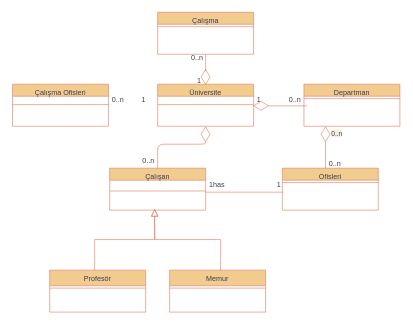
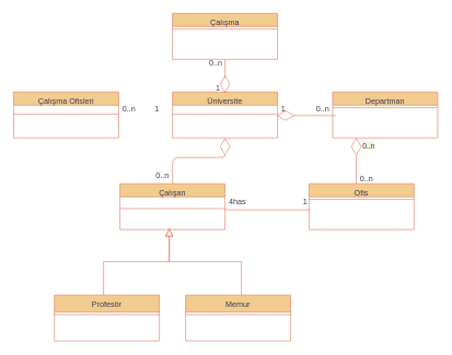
  <mxCell id="0" />
  <mxCell id="1" parent="0" />
  <mxCell id="2" value="Profesör" style="swimlane;fontStyle=0;align=center;verticalAlign=top;childLayout=stackLayout;horizontal=1;startSize=26;horizontalStack=0;resizeParent=1;resizeLast=0;collapsible=1;marginBottom=0;rounded=0;shadow=0;strokeWidth=1;fillColor=#F2CC8F;strokeColor=#E07A5F;fontColor=#393C56;" vertex="1" parent="1"><mxGeometry x="82" y="450" width="160" height="70" as="geometry"><mxRectangle x="130" y="380" width="160" height="26" as="alternateBounds" /></mxGeometry></mxCell>
  <mxCell id="3" value="" style="line;html=1;strokeWidth=1;align=left;verticalAlign=middle;spacingTop=-1;spacingLeft=3;spacingRight=3;rotatable=0;labelPosition=right;points=[];portConstraint=eastwest;fillColor=#F2CC8F;strokeColor=#E07A5F;fontColor=#393C56;labelBackgroundColor=#F4F1DE;" vertex="1" parent="2"><mxGeometry y="26" width="160" height="8" as="geometry" /></mxCell>
  <mxCell id="4" value="Memur" style="swimlane;fontStyle=0;align=center;verticalAlign=top;childLayout=stackLayout;horizontal=1;startSize=26;horizontalStack=0;resizeParent=1;resizeLast=0;collapsible=1;marginBottom=0;rounded=0;shadow=0;strokeWidth=1;fillColor=#F2CC8F;strokeColor=#E07A5F;fontColor=#393C56;" vertex="1" parent="1"><mxGeometry x="282" y="450" width="160" height="70" as="geometry"><mxRectangle x="340" y="380" width="170" height="26" as="alternateBounds" /></mxGeometry></mxCell>
  <mxCell id="5" value="" style="line;html=1;strokeWidth=1;align=left;verticalAlign=middle;spacingTop=-1;spacingLeft=3;spacingRight=3;rotatable=0;labelPosition=right;points=[];portConstraint=eastwest;fillColor=#F2CC8F;strokeColor=#E07A5F;fontColor=#393C56;labelBackgroundColor=#F4F1DE;" vertex="1" parent="4"><mxGeometry y="26" width="160" height="8" as="geometry" /></mxCell>
  <mxCell id="6" value="" style="endArrow=block;endSize=10;endFill=0;shadow=0;strokeWidth=1;rounded=0;edgeStyle=elbowEdgeStyle;elbow=vertical;strokeColor=#E07A5F;fontColor=#393C56;labelBackgroundColor=#F4F1DE;" edge="1" parent="1"><mxGeometry width="160" relative="1" as="geometry"><mxPoint x="157" y="450" as="sourcePoint" /><mxPoint x="257" y="348" as="targetPoint" /></mxGeometry></mxCell>
  <mxCell id="7" value="" style="endArrow=block;endSize=10;endFill=0;shadow=0;strokeWidth=1;rounded=0;edgeStyle=elbowEdgeStyle;elbow=vertical;strokeColor=#E07A5F;fontColor=#393C56;labelBackgroundColor=#F4F1DE;" edge="1" parent="1"><mxGeometry width="160" relative="1" as="geometry"><mxPoint x="367" y="450" as="sourcePoint" /><mxPoint x="257" y="348" as="targetPoint" /></mxGeometry></mxCell>
  <mxCell id="8" value="Çalışan" style="swimlane;fontStyle=0;align=center;verticalAlign=top;childLayout=stackLayout;horizontal=1;startSize=20;horizontalStack=0;resizeParent=1;resizeLast=0;collapsible=1;marginBottom=0;rounded=0;shadow=0;strokeWidth=1;fillColor=#F2CC8F;strokeColor=#E07A5F;fontColor=#393C56;" vertex="1" parent="1"><mxGeometry x="182" y="280" width="160" height="70" as="geometry"><mxRectangle x="340" y="380" width="170" height="26" as="alternateBounds" /></mxGeometry></mxCell>
- <mxCell id="9" value="1has" style="text;strokeColor=none;fillColor=none;align=left;verticalAlign=middle;spacingTop=-1;spacingLeft=4;spacingRight=4;rotatable=0;labelPosition=right;points=[];portConstraint=eastwest;rounded=0;sketch=0;fontColor=#393C56;" vertex="1" parent="8"><mxGeometry y="20" width="160" height="14" as="geometry" /></mxCell>
+ <mxCell id="9" value="4has" style="text;strokeColor=none;fillColor=none;align=left;verticalAlign=middle;spacingTop=-1;spacingLeft=4;spacingRight=4;rotatable=0;labelPosition=right;points=[];portConstraint=eastwest;rounded=0;sketch=0;fontColor=#393C56;" vertex="1" parent="8"><mxGeometry y="20" width="160" height="14" as="geometry" /></mxCell>
  <mxCell id="10" value="" style="line;html=1;strokeWidth=1;align=left;verticalAlign=middle;spacingTop=-1;spacingLeft=3;spacingRight=3;rotatable=0;labelPosition=right;points=[];portConstraint=eastwest;fillColor=#F2CC8F;strokeColor=#E07A5F;fontColor=#393C56;labelBackgroundColor=#F4F1DE;" vertex="1" parent="8"><mxGeometry y="34" width="160" height="8" as="geometry" /></mxCell>
- <mxCell id="11" value="Ofisleri" style="swimlane;fontStyle=0;align=center;verticalAlign=top;childLayout=stackLayout;horizontal=1;startSize=20;horizontalStack=0;resizeParent=1;resizeLast=0;collapsible=1;marginBottom=0;rounded=0;shadow=0;strokeWidth=1;fillColor=#F2CC8F;strokeColor=#E07A5F;fontColor=#393C56;" vertex="1" parent="1"><mxGeometry x="470" y="280" width="160" height="70" as="geometry"><mxRectangle x="340" y="380" width="170" height="26" as="alternateBounds" /></mxGeometry></mxCell>
+ <mxCell id="11" value="Ofis" style="swimlane;fontStyle=0;align=center;verticalAlign=top;childLayout=stackLayout;horizontal=1;startSize=20;horizontalStack=0;resizeParent=1;resizeLast=0;collapsible=1;marginBottom=0;rounded=0;shadow=0;strokeWidth=1;fillColor=#F2CC8F;strokeColor=#E07A5F;fontColor=#393C56;" vertex="1" parent="1"><mxGeometry x="470" y="280" width="160" height="70" as="geometry"><mxRectangle x="340" y="380" width="170" height="26" as="alternateBounds" /></mxGeometry></mxCell>
  <mxCell id="12" value="" style="line;html=1;strokeWidth=1;align=left;verticalAlign=middle;spacingTop=-1;spacingLeft=3;spacingRight=3;rotatable=0;labelPosition=right;points=[];portConstraint=eastwest;fillColor=#F2CC8F;strokeColor=#E07A5F;fontColor=#393C56;labelBackgroundColor=#F4F1DE;" vertex="1" parent="11"><mxGeometry y="20" width="160" height="8" as="geometry" /></mxCell>
  <mxCell id="13" value="" style="endArrow=none;html=1;rounded=0;strokeColor=#E07A5F;fontColor=#393C56;labelBackgroundColor=#F4F1DE;" edge="1" parent="1"><mxGeometry width="50" height="50" relative="1" as="geometry"><mxPoint x="342" y="320" as="sourcePoint" /><mxPoint x="472" y="320" as="targetPoint" /></mxGeometry></mxCell>
  <mxCell id="14" value="1" style="text;strokeColor=none;fillColor=none;align=left;verticalAlign=middle;spacingTop=-1;spacingLeft=4;spacingRight=4;rotatable=0;labelPosition=right;points=[];portConstraint=eastwest;rounded=0;sketch=0;fontColor=#393C56;" vertex="1" parent="1"><mxGeometry x="435" y="300" width="20" height="14" as="geometry" /></mxCell>
  <mxCell id="15" value="Departman" style="swimlane;fontStyle=0;align=center;verticalAlign=top;childLayout=stackLayout;horizontal=1;startSize=20;horizontalStack=0;resizeParent=1;resizeLast=0;collapsible=1;marginBottom=0;rounded=0;shadow=0;strokeWidth=1;fillColor=#F2CC8F;strokeColor=#E07A5F;fontColor=#393C56;" vertex="1" parent="1"><mxGeometry x="506" y="140" width="160" height="70" as="geometry"><mxRectangle x="340" y="380" width="170" height="26" as="alternateBounds" /></mxGeometry></mxCell>
  <mxCell id="16" value="" style="line;html=1;strokeWidth=1;align=left;verticalAlign=middle;spacingTop=-1;spacingLeft=3;spacingRight=3;rotatable=0;labelPosition=right;points=[];portConstraint=eastwest;fillColor=#F2CC8F;strokeColor=#E07A5F;fontColor=#393C56;labelBackgroundColor=#F4F1DE;" vertex="1" parent="15"><mxGeometry y="20" width="160" height="8" as="geometry" /></mxCell>
  <mxCell id="17" value="0..n" style="edgeLabel;resizable=0;html=1;align=left;verticalAlign=top;rounded=0;sketch=0;fontColor=#393C56;strokeColor=#E07A5F;fillColor=#F2CC8F;labelBackgroundColor=#F4F1DE;" connectable="0" vertex="1" parent="1"><mxGeometry x="550" y="209" as="geometry" /></mxCell>
  <mxCell id="18" value="Üniversite" style="swimlane;fontStyle=0;align=center;verticalAlign=top;childLayout=stackLayout;horizontal=1;startSize=20;horizontalStack=0;resizeParent=1;resizeLast=0;collapsible=1;marginBottom=0;rounded=0;shadow=0;strokeWidth=1;fillColor=#F2CC8F;strokeColor=#E07A5F;fontColor=#393C56;" vertex="1" parent="1"><mxGeometry x="262" y="140" width="160" height="70" as="geometry"><mxRectangle x="340" y="380" width="170" height="26" as="alternateBounds" /></mxGeometry></mxCell>
  <mxCell id="19" value="1" style="text;strokeColor=none;fillColor=none;align=left;verticalAlign=middle;spacingTop=-1;spacingLeft=4;spacingRight=4;rotatable=0;labelPosition=right;points=[];portConstraint=eastwest;rounded=0;sketch=0;fontColor=#393C56;" vertex="1" parent="18"><mxGeometry y="20" width="160" height="10" as="geometry" /></mxCell>
  <mxCell id="20" value="" style="line;html=1;strokeWidth=1;align=left;verticalAlign=middle;spacingTop=-1;spacingLeft=3;spacingRight=3;rotatable=0;labelPosition=right;points=[];portConstraint=eastwest;fillColor=#F2CC8F;strokeColor=#E07A5F;fontColor=#393C56;labelBackgroundColor=#F4F1DE;" vertex="1" parent="18"><mxGeometry y="30" width="160" height="8" as="geometry" /></mxCell>
  <mxCell id="21" value="Çalışma Ofisleri" style="swimlane;fontStyle=0;align=center;verticalAlign=top;childLayout=stackLayout;horizontal=1;startSize=20;horizontalStack=0;resizeParent=1;resizeLast=0;collapsible=1;marginBottom=0;rounded=0;shadow=0;strokeWidth=1;fillColor=#F2CC8F;strokeColor=#E07A5F;fontColor=#393C56;" vertex="1" parent="1"><mxGeometry x="20" y="140" width="160" height="70" as="geometry"><mxRectangle x="340" y="380" width="170" height="26" as="alternateBounds" /></mxGeometry></mxCell>
  <mxCell id="22" value="0..n" style="text;strokeColor=none;fillColor=none;align=left;verticalAlign=middle;spacingTop=-1;spacingLeft=4;spacingRight=4;rotatable=0;labelPosition=right;points=[];portConstraint=eastwest;rounded=0;sketch=0;fontColor=#393C56;" vertex="1" parent="21"><mxGeometry y="20" width="160" height="10" as="geometry" /></mxCell>
  <mxCell id="23" value="" style="line;html=1;strokeWidth=1;align=left;verticalAlign=middle;spacingTop=-1;spacingLeft=3;spacingRight=3;rotatable=0;labelPosition=right;points=[];portConstraint=eastwest;fillColor=#F2CC8F;strokeColor=#E07A5F;fontColor=#393C56;labelBackgroundColor=#F4F1DE;" vertex="1" parent="21"><mxGeometry y="30" width="160" height="8" as="geometry" /></mxCell>
  <mxCell id="24" value="Çalışma" style="swimlane;fontStyle=0;align=center;verticalAlign=top;childLayout=stackLayout;horizontal=1;startSize=20;horizontalStack=0;resizeParent=1;resizeLast=0;collapsible=1;marginBottom=0;rounded=0;shadow=0;strokeWidth=1;fillColor=#F2CC8F;strokeColor=#E07A5F;fontColor=#393C56;" vertex="1" parent="1"><mxGeometry x="262" y="20" width="160" height="70" as="geometry"><mxRectangle x="340" y="380" width="170" height="26" as="alternateBounds" /></mxGeometry></mxCell>
  <mxCell id="25" value="" style="line;html=1;strokeWidth=1;align=left;verticalAlign=middle;spacingTop=-1;spacingLeft=3;spacingRight=3;rotatable=0;labelPosition=right;points=[];portConstraint=eastwest;fillColor=#F2CC8F;strokeColor=#E07A5F;fontColor=#393C56;labelBackgroundColor=#F4F1DE;" vertex="1" parent="24"><mxGeometry y="20" width="160" height="8" as="geometry" /></mxCell>
  <mxCell id="26" value="" style="endArrow=diamondThin;endFill=0;endSize=24;html=1;rounded=1;sketch=0;fontColor=#393C56;strokeColor=#E07A5F;fillColor=#F2CC8F;curved=0;exitX=0.45;exitY=0;exitDx=0;exitDy=0;exitPerimeter=0;labelBackgroundColor=#F4F1DE;" edge="1" parent="1" source="11"><mxGeometry width="160" relative="1" as="geometry"><mxPoint x="472" y="210" as="sourcePoint" /><mxPoint x="542" y="210" as="targetPoint" /></mxGeometry></mxCell>
  <mxCell id="27" value="0..n" style="text;strokeColor=none;fillColor=none;align=left;verticalAlign=middle;spacingTop=-1;spacingLeft=4;spacingRight=4;rotatable=0;labelPosition=right;points=[];portConstraint=eastwest;rounded=0;sketch=0;fontColor=#393C56;" vertex="1" parent="1"><mxGeometry x="522" y="266" width="20" height="14" as="geometry" /></mxCell>
  <mxCell id="28" value="1" style="text;strokeColor=none;fillColor=none;align=left;verticalAlign=middle;spacingTop=-1;spacingLeft=4;spacingRight=4;rotatable=0;labelPosition=right;points=[];portConstraint=eastwest;rounded=0;sketch=0;fontColor=#393C56;" vertex="1" parent="1"><mxGeometry x="209" y="160" width="20" height="10" as="geometry" /></mxCell>
  <mxCell id="29" value="" style="endArrow=diamondThin;endFill=0;endSize=24;html=1;rounded=1;sketch=0;fontColor=#393C56;strokeColor=#E07A5F;fillColor=#F2CC8F;curved=0;entryX=-0.003;entryY=1.329;entryDx=0;entryDy=0;entryPerimeter=0;exitX=0.5;exitY=1;exitDx=0;exitDy=0;labelBackgroundColor=#F4F1DE;" edge="1" parent="1" source="24"><mxGeometry width="160" relative="1" as="geometry"><mxPoint x="292" y="90" as="sourcePoint" /><mxPoint x="341.94" y="141.29" as="targetPoint" /><Array as="points"><mxPoint x="342" y="120" /></Array></mxGeometry></mxCell>
  <mxCell id="30" value="" style="endArrow=diamondThin;endFill=0;endSize=24;html=1;rounded=1;sketch=0;fontColor=#393C56;strokeColor=#E07A5F;fillColor=#F2CC8F;curved=0;labelBackgroundColor=#F4F1DE;" edge="1" parent="1"><mxGeometry width="160" relative="1" as="geometry"><mxPoint x="511" y="176" as="sourcePoint" /><mxPoint x="421" y="176" as="targetPoint" /><Array as="points"><mxPoint x="461" y="176" /></Array></mxGeometry></mxCell>
  <mxCell id="31" value="0..n" style="text;strokeColor=none;fillColor=none;align=left;verticalAlign=middle;spacingTop=-1;spacingLeft=4;spacingRight=4;rotatable=0;labelPosition=right;points=[];portConstraint=eastwest;rounded=0;sketch=0;fontColor=#393C56;" vertex="1" parent="1"><mxGeometry x="455" y="160" width="20" height="10" as="geometry" /></mxCell>
  <mxCell id="32" value="1" style="text;strokeColor=none;fillColor=none;align=left;verticalAlign=middle;spacingTop=-1;spacingLeft=4;spacingRight=4;rotatable=0;labelPosition=right;points=[];portConstraint=eastwest;rounded=0;sketch=0;fontColor=#393C56;" vertex="1" parent="1"><mxGeometry x="302" y="129" width="20" height="10" as="geometry" /></mxCell>
  <mxCell id="33" value="0..n" style="text;strokeColor=none;fillColor=none;align=left;verticalAlign=middle;spacingTop=-1;spacingLeft=4;spacingRight=4;rotatable=0;labelPosition=right;points=[];portConstraint=eastwest;rounded=0;sketch=0;fontColor=#393C56;" vertex="1" parent="1"><mxGeometry x="152" y="90" width="160" height="10" as="geometry" /></mxCell>
  <mxCell id="34" value="" style="endArrow=diamondThin;endFill=0;endSize=24;html=1;rounded=1;sketch=0;fontColor=#393C56;strokeColor=#E07A5F;fillColor=#F2CC8F;curved=0;exitX=0.5;exitY=0;exitDx=0;exitDy=0;labelBackgroundColor=#F4F1DE;" edge="1" parent="1" source="8"><mxGeometry width="160" relative="1" as="geometry"><mxPoint x="352" y="320" as="sourcePoint" /><mxPoint x="342" y="210" as="targetPoint" /><Array as="points"><mxPoint x="262" y="240" /><mxPoint x="342" y="240" /></Array></mxGeometry></mxCell>
  <mxCell id="35" value="0..n" style="text;strokeColor=none;fillColor=none;align=left;verticalAlign=middle;spacingTop=-1;spacingLeft=4;spacingRight=4;rotatable=0;labelPosition=right;points=[];portConstraint=eastwest;rounded=0;sketch=0;fontColor=#393C56;" vertex="1" parent="1"><mxGeometry x="211" y="260" width="20" height="14" as="geometry" /></mxCell>
